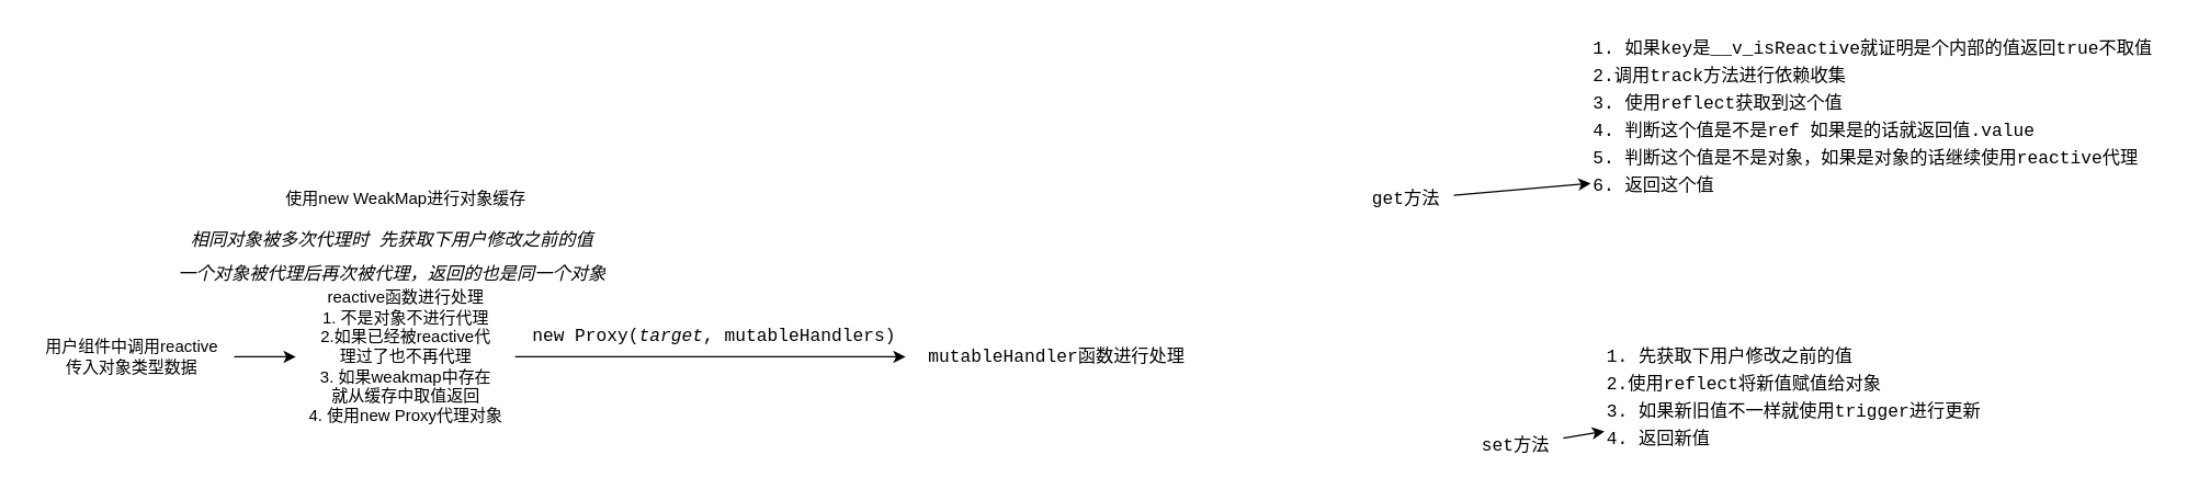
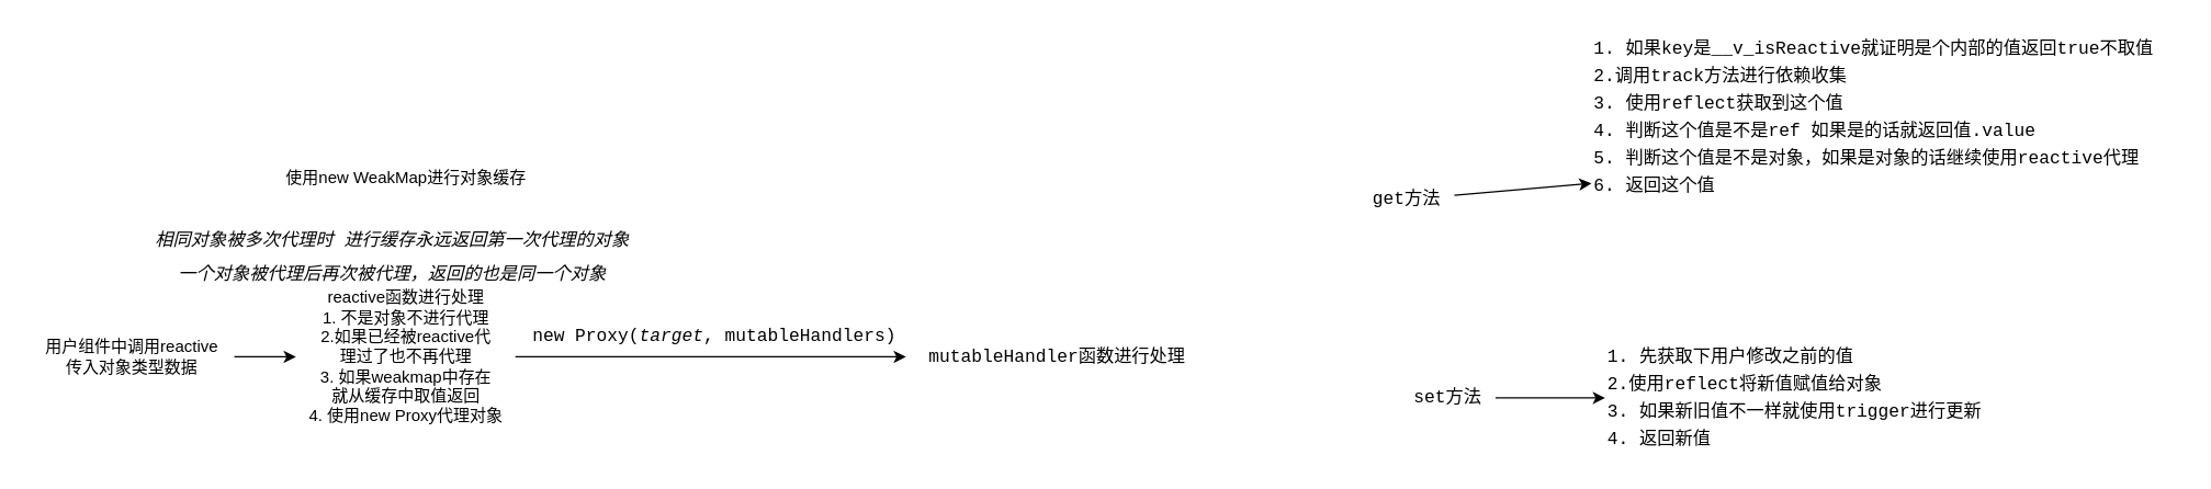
  <mxCell id="0" />
  <mxCell id="1" parent="0" />
  <mxCell id="2" value="" style="edgeStyle=none;html=1;" edge="1" parent="1" source="3" target="5"><mxGeometry relative="1" as="geometry" /></mxCell>
  <mxCell id="3" value="用户组件中调用reactive&lt;br&gt;传入对象类型数据" style="text;html=1;align=center;verticalAlign=middle;resizable=0;points=[];autosize=1;strokeColor=none;fillColor=none;" vertex="1" parent="1"><mxGeometry x="20" y="240" width="150" height="40" as="geometry" /></mxCell>
  <mxCell id="4" value="" style="edgeStyle=none;html=1;fontColor=#000000;" edge="1" parent="1" source="5"><mxGeometry relative="1" as="geometry"><mxPoint x="660" y="260" as="targetPoint" /></mxGeometry></mxCell>
  <mxCell id="5" value="reactive函数进行处理&lt;br&gt;1. 不是对象不进行代理&lt;br&gt;2.如果已经被reactive代&lt;br&gt;理过了也不再代理&lt;br&gt;3. 如果weakmap中存在&lt;br&gt;就从缓存中取值返回&lt;br&gt;4. 使用new Proxy代理对象" style="text;html=1;align=center;verticalAlign=middle;resizable=0;points=[];autosize=1;strokeColor=none;fillColor=none;" vertex="1" parent="1"><mxGeometry x="215" y="205" width="160" height="110" as="geometry" /></mxCell>
- <mxCell id="6" value="使用new WeakMap进行对象缓存" style="text;html=1;align=center;verticalAlign=middle;resizable=0;points=[];autosize=1;strokeColor=none;fillColor=none;" vertex="1" parent="1"><mxGeometry x="195" y="130" width="200" height="30" as="geometry" /></mxCell>
- <mxCell id="7" value="&lt;div style=&quot;font-family: Monaco, Menlo, &amp;quot;Courier New&amp;quot;, monospace, Menlo, Monaco, &amp;quot;Courier New&amp;quot;, monospace; font-size: 13px; line-height: 20px;&quot;&gt;&lt;span style=&quot;font-style: italic; background-color: rgb(255, 255, 255);&quot;&gt;相同对象被多次代理时 先获取下用户修改之前的值&lt;/span&gt;&lt;/div&gt;" style="text;html=1;align=center;verticalAlign=middle;resizable=0;points=[];autosize=1;strokeColor=none;fillColor=none;" vertex="1" parent="1"><mxGeometry x="100" y="160" width="370" height="30" as="geometry" /></mxCell>
+ <mxCell id="6" value="使用new WeakMap进行对象缓存" style="text;html=1;align=center;verticalAlign=middle;resizable=0;points=[];autosize=1;strokeColor=none;fillColor=none;" vertex="1" parent="1"><mxGeometry x="195" y="115" width="200" height="30" as="geometry" /></mxCell>
+ <mxCell id="7" value="&lt;div style=&quot;font-family: Monaco, Menlo, &amp;quot;Courier New&amp;quot;, monospace, Menlo, Monaco, &amp;quot;Courier New&amp;quot;, monospace; font-size: 13px; line-height: 20px;&quot;&gt;&lt;span style=&quot;font-style: italic; background-color: rgb(255, 255, 255);&quot;&gt;相同对象被多次代理时 进行缓存永远返回第一次代理的对象&lt;/span&gt;&lt;/div&gt;" style="text;html=1;align=center;verticalAlign=middle;resizable=0;points=[];autosize=1;strokeColor=none;fillColor=none;" vertex="1" parent="1"><mxGeometry x="100" y="160" width="370" height="30" as="geometry" /></mxCell>
  <mxCell id="8" value="&lt;div style=&quot;font-family: Monaco, Menlo, &amp;quot;Courier New&amp;quot;, monospace, Menlo, Monaco, &amp;quot;Courier New&amp;quot;, monospace; font-size: 13px; line-height: 20px;&quot;&gt;&lt;span style=&quot;font-style: italic; background-color: rgb(255, 255, 255);&quot;&gt;一个对象被代理后再次被代理，返回的也是同一个对象&lt;/span&gt;&lt;/div&gt;" style="text;html=1;align=center;verticalAlign=middle;resizable=0;points=[];autosize=1;strokeColor=none;fillColor=none;fontColor=#000000;" vertex="1" parent="1"><mxGeometry x="115" y="185" width="340" height="30" as="geometry" /></mxCell>
  <mxCell id="9" value="&lt;div style=&quot;font-family: Monaco, Menlo, &amp;quot;Courier New&amp;quot;, monospace, Menlo, Monaco, &amp;quot;Courier New&amp;quot;, monospace; font-size: 13px; line-height: 20px;&quot;&gt;&lt;span style=&quot;background-color: rgb(255, 255, 255);&quot;&gt;new Proxy(&lt;span style=&quot;font-style: italic;&quot;&gt;target&lt;/span&gt;, mutableHandlers)&lt;/span&gt;&lt;/div&gt;" style="text;html=1;align=center;verticalAlign=middle;resizable=0;points=[];autosize=1;strokeColor=none;fillColor=none;fontColor=#000000;" vertex="1" parent="1"><mxGeometry x="375" y="230" width="290" height="30" as="geometry" /></mxCell>
  <mxCell id="10" value="&lt;div style=&quot;font-family: Monaco, Menlo, &amp;quot;Courier New&amp;quot;, monospace, Menlo, Monaco, &amp;quot;Courier New&amp;quot;, monospace; font-size: 13px; line-height: 20px;&quot;&gt;&lt;span style=&quot;background-color: rgb(255, 255, 255);&quot;&gt;mutableHandler函数进行处理&lt;/span&gt;&lt;/div&gt;" style="text;html=1;align=center;verticalAlign=middle;resizable=0;points=[];autosize=1;strokeColor=none;fillColor=none;fontColor=#000000;" vertex="1" parent="1"><mxGeometry x="665" y="245" width="210" height="30" as="geometry" /></mxCell>
  <mxCell id="11" value="" style="edgeStyle=none;html=1;fontColor=#000000;" edge="1" parent="1" source="12" target="15"><mxGeometry relative="1" as="geometry" /></mxCell>
  <mxCell id="12" value="&lt;div style=&quot;font-family: Monaco, Menlo, &amp;quot;Courier New&amp;quot;, monospace, Menlo, Monaco, &amp;quot;Courier New&amp;quot;, monospace; font-size: 13px; line-height: 20px;&quot;&gt;&lt;span style=&quot;background-color: rgb(255, 255, 255);&quot;&gt;get方法&lt;/span&gt;&lt;/div&gt;" style="text;html=1;align=center;verticalAlign=middle;resizable=0;points=[];autosize=1;strokeColor=none;fillColor=none;fontColor=#000000;" vertex="1" parent="1"><mxGeometry x="990" y="130" width="70" height="30" as="geometry" /></mxCell>
  <mxCell id="13" value="" style="edgeStyle=none;html=1;fontColor=#000000;" edge="1" parent="1" source="14" target="16"><mxGeometry relative="1" as="geometry" /></mxCell>
- <mxCell id="14" value="&lt;div style=&quot;font-family: Monaco, Menlo, &amp;quot;Courier New&amp;quot;, monospace, Menlo, Monaco, &amp;quot;Courier New&amp;quot;, monospace; font-size: 13px; line-height: 20px;&quot;&gt;&lt;span style=&quot;background-color: rgb(255, 255, 255);&quot;&gt;set方法&lt;/span&gt;&lt;/div&gt;" style="text;html=1;align=center;verticalAlign=middle;resizable=0;points=[];autosize=1;strokeColor=none;fillColor=none;fontColor=#000000;" vertex="1" parent="1"><mxGeometry x="1070" y="310" width="70" height="30" as="geometry" /></mxCell>
+ <mxCell id="14" value="&lt;div style=&quot;font-family: Monaco, Menlo, &amp;quot;Courier New&amp;quot;, monospace, Menlo, Monaco, &amp;quot;Courier New&amp;quot;, monospace; font-size: 13px; line-height: 20px;&quot;&gt;&lt;span style=&quot;background-color: rgb(255, 255, 255);&quot;&gt;set方法&lt;/span&gt;&lt;/div&gt;" style="text;html=1;align=center;verticalAlign=middle;resizable=0;points=[];autosize=1;strokeColor=none;fillColor=none;fontColor=#000000;" vertex="1" parent="1"><mxGeometry x="1020" y="275" width="70" height="30" as="geometry" /></mxCell>
  <mxCell id="15" value="&lt;div style=&quot;font-family: Monaco, Menlo, &amp;quot;Courier New&amp;quot;, monospace, Menlo, Monaco, &amp;quot;Courier New&amp;quot;, monospace; font-size: 13px; line-height: 20px;&quot;&gt;&lt;span style=&quot;background-color: rgb(255, 255, 255);&quot;&gt;1. 如果key是__v_isReactive就证明是个内部的值返回true不取值&lt;/span&gt;&lt;/div&gt;&lt;div style=&quot;font-family: Monaco, Menlo, &amp;quot;Courier New&amp;quot;, monospace, Menlo, Monaco, &amp;quot;Courier New&amp;quot;, monospace; font-size: 13px; line-height: 20px;&quot;&gt;&lt;span style=&quot;background-color: rgb(255, 255, 255);&quot;&gt;2.调用track方法进行依赖收集&lt;/span&gt;&lt;/div&gt;&lt;div style=&quot;font-family: Monaco, Menlo, &amp;quot;Courier New&amp;quot;, monospace, Menlo, Monaco, &amp;quot;Courier New&amp;quot;, monospace; font-size: 13px; line-height: 20px;&quot;&gt;&lt;span style=&quot;background-color: rgb(255, 255, 255);&quot;&gt;3. 使用reflect获取到这个值&lt;/span&gt;&lt;/div&gt;&lt;div style=&quot;font-family: Monaco, Menlo, &amp;quot;Courier New&amp;quot;, monospace, Menlo, Monaco, &amp;quot;Courier New&amp;quot;, monospace; font-size: 13px; line-height: 20px;&quot;&gt;&lt;span style=&quot;background-color: rgb(255, 255, 255);&quot;&gt;4. 判断这个值是不是ref 如果是的话就返回值.value&lt;/span&gt;&lt;/div&gt;&lt;div style=&quot;font-family: Monaco, Menlo, &amp;quot;Courier New&amp;quot;, monospace, Menlo, Monaco, &amp;quot;Courier New&amp;quot;, monospace; font-size: 13px; line-height: 20px;&quot;&gt;&lt;span style=&quot;background-color: rgb(255, 255, 255);&quot;&gt;5. 判断这个值是不是对象，如果是对象的话继续使用reactive代理&lt;/span&gt;&lt;/div&gt;&lt;div style=&quot;font-family: Monaco, Menlo, &amp;quot;Courier New&amp;quot;, monospace, Menlo, Monaco, &amp;quot;Courier New&amp;quot;, monospace; font-size: 13px; line-height: 20px;&quot;&gt;&lt;span style=&quot;background-color: rgb(255, 255, 255);&quot;&gt;6. 返回这个值&lt;/span&gt;&lt;/div&gt;&lt;div style=&quot;font-family: Monaco, Menlo, &amp;quot;Courier New&amp;quot;, monospace, Menlo, Monaco, &amp;quot;Courier New&amp;quot;, monospace; font-size: 13px; line-height: 20px;&quot;&gt;&lt;span style=&quot;background-color: rgb(255, 255, 255);&quot;&gt;&lt;br&gt;&lt;/span&gt;&lt;/div&gt;&lt;div style=&quot;font-family: Monaco, Menlo, &amp;quot;Courier New&amp;quot;, monospace, Menlo, Monaco, &amp;quot;Courier New&amp;quot;, monospace; font-size: 13px; line-height: 20px;&quot;&gt;&lt;span style=&quot;background-color: rgb(255, 255, 255);&quot;&gt;&lt;br&gt;&lt;/span&gt;&lt;/div&gt;&lt;div style=&quot;font-family: Monaco, Menlo, &amp;quot;Courier New&amp;quot;, monospace, Menlo, Monaco, &amp;quot;Courier New&amp;quot;, monospace; font-size: 13px; line-height: 20px;&quot;&gt;&lt;span style=&quot;background-color: rgb(255, 255, 255);&quot;&gt;&lt;br&gt;&lt;/span&gt;&lt;/div&gt;" style="text;html=1;align=left;verticalAlign=middle;resizable=0;points=[];autosize=1;strokeColor=none;fillColor=none;fontColor=#000000;" vertex="1" parent="1"><mxGeometry x="1160" y="20" width="430" height="190" as="geometry" /></mxCell>
  <mxCell id="16" value="&lt;div style=&quot;font-family: Monaco, Menlo, &amp;quot;Courier New&amp;quot;, monospace, Menlo, Monaco, &amp;quot;Courier New&amp;quot;, monospace; font-size: 13px; line-height: 20px;&quot;&gt;&lt;span style=&quot;background-color: rgb(255, 255, 255);&quot;&gt;1. 先获取下用户修改之前的值&lt;/span&gt;&lt;/div&gt;&lt;div style=&quot;font-family: Monaco, Menlo, &amp;quot;Courier New&amp;quot;, monospace, Menlo, Monaco, &amp;quot;Courier New&amp;quot;, monospace; font-size: 13px; line-height: 20px;&quot;&gt;&lt;span style=&quot;background-color: rgb(255, 255, 255);&quot;&gt;2.使用reflect将新值赋值给对象&lt;/span&gt;&lt;/div&gt;&lt;div style=&quot;font-family: Monaco, Menlo, &amp;quot;Courier New&amp;quot;, monospace, Menlo, Monaco, &amp;quot;Courier New&amp;quot;, monospace; font-size: 13px; line-height: 20px;&quot;&gt;&lt;span style=&quot;background-color: rgb(255, 255, 255);&quot;&gt;3. 如果新旧值不一样就使用trigger进行更新&lt;/span&gt;&lt;/div&gt;&lt;div style=&quot;font-family: Monaco, Menlo, &amp;quot;Courier New&amp;quot;, monospace, Menlo, Monaco, &amp;quot;Courier New&amp;quot;, monospace; font-size: 13px; line-height: 20px;&quot;&gt;&lt;span style=&quot;background-color: rgb(255, 255, 255);&quot;&gt;4. 返回新值&lt;/span&gt;&lt;/div&gt;" style="text;html=1;align=left;verticalAlign=middle;resizable=0;points=[];autosize=1;strokeColor=none;fillColor=none;fontColor=#000000;" vertex="1" parent="1"><mxGeometry x="1170" y="245" width="300" height="90" as="geometry" /></mxCell>
